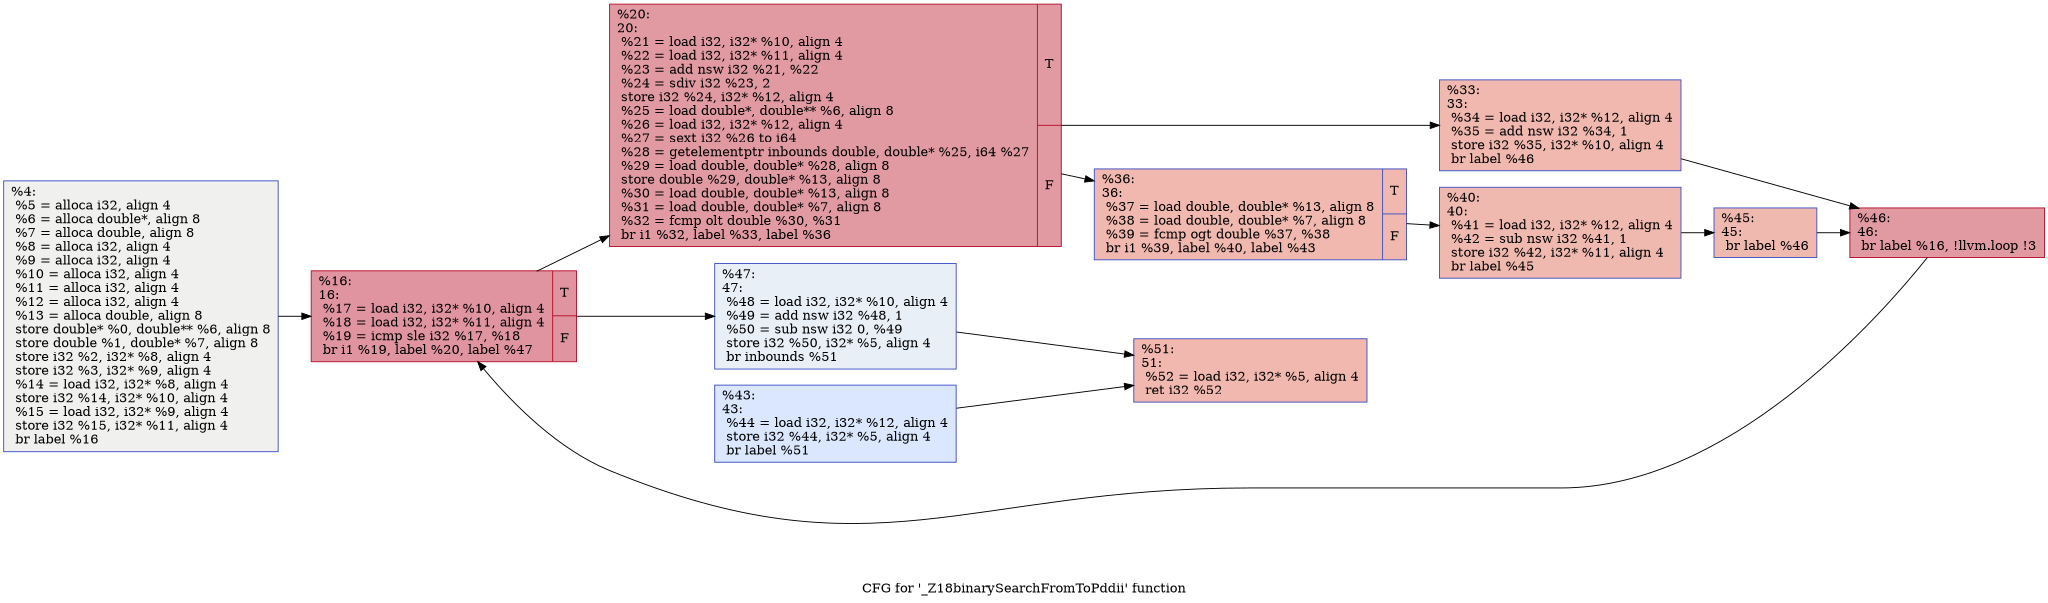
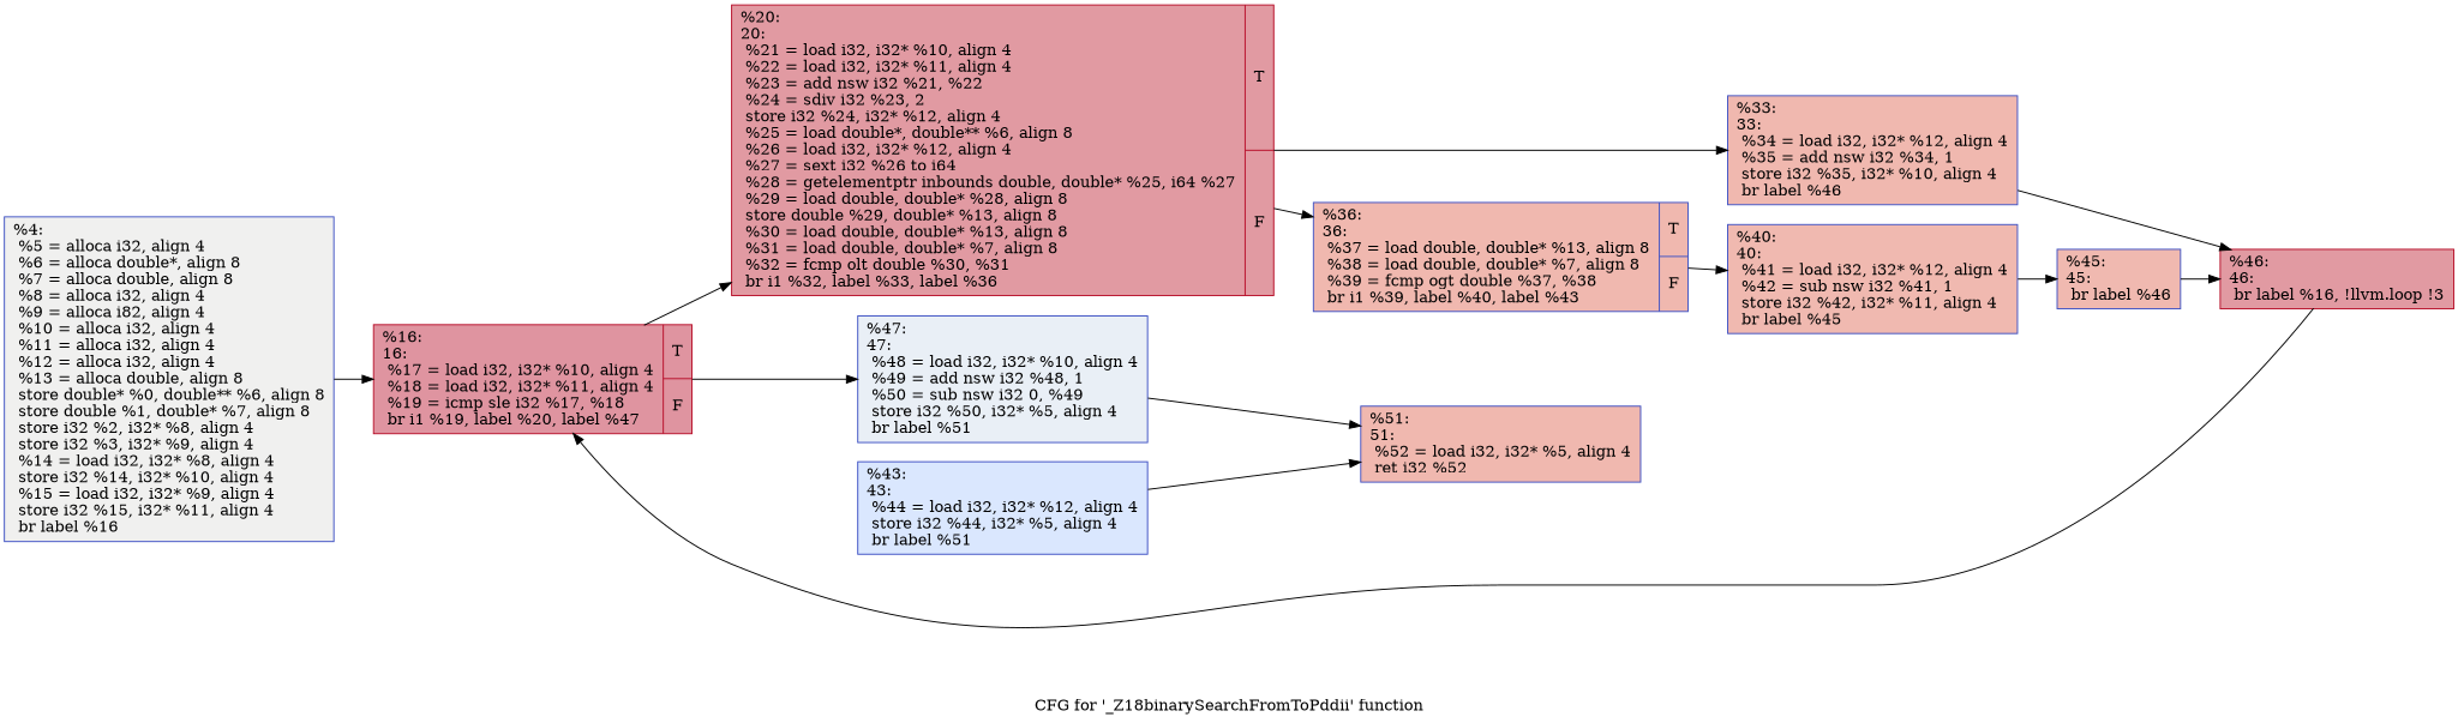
  digraph {
    label="CFG for '_Z18binarySearchFromToPddii' function"
    rankdir=LR
    node [color="#3d50c3ff" fillcolor="#dc5d4a70" shape=record style=filled]
-   n1 [fillcolor="#dedcdb70" label="{%4:\l  %5 = alloca i32, align 4\l  %6 = alloca double*, align 8\l  %7 = alloca double, align 8\l  %8 = alloca i32, align 4\l  %9 = alloca i32, align 4\l  %10 = alloca i32, align 4\l  %11 = alloca i32, align 4\l  %12 = alloca i32, align 4\l  %13 = alloca double, align 8\l  store double* %0, double** %6, align 8\l  store double %1, double* %7, align 8\l  store i32 %2, i32* %8, align 4\l  store i32 %3, i32* %9, align 4\l  %14 = load i32, i32* %8, align 4\l  store i32 %14, i32* %10, align 4\l  %15 = load i32, i32* %9, align 4\l  store i32 %15, i32* %11, align 4\l  br label %16\l}"]
+   n1 [fillcolor="#dedcdb70" label="{%4:\l  %5 = alloca i32, align 4\l  %6 = alloca double*, align 8\l  %7 = alloca double, align 8\l  %8 = alloca i32, align 4\l  %9 = alloca i82, align 4\l  %10 = alloca i32, align 4\l  %11 = alloca i32, align 4\l  %12 = alloca i32, align 4\l  %13 = alloca double, align 8\l  store double* %0, double** %6, align 8\l  store double %1, double* %7, align 8\l  store i32 %2, i32* %8, align 4\l  store i32 %3, i32* %9, align 4\l  %14 = load i32, i32* %8, align 4\l  store i32 %14, i32* %10, align 4\l  %15 = load i32, i32* %9, align 4\l  store i32 %15, i32* %11, align 4\l  br label %16\l}"]
    n2 [color="#b70d28ff" fillcolor="#b70d2870" label="{%16:\l16:                                               \l  %17 = load i32, i32* %10, align 4\l  %18 = load i32, i32* %11, align 4\l  %19 = icmp sle i32 %17, %18\l  br i1 %19, label %20, label %47\l|{<s0>T|<s1>F}}"]
    n3 [color="#b70d28ff" fillcolor="#bb1b2c70" label="{%20:\l20:                                               \l  %21 = load i32, i32* %10, align 4\l  %22 = load i32, i32* %11, align 4\l  %23 = add nsw i32 %21, %22\l  %24 = sdiv i32 %23, 2\l  store i32 %24, i32* %12, align 4\l  %25 = load double*, double** %6, align 8\l  %26 = load i32, i32* %12, align 4\l  %27 = sext i32 %26 to i64\l  %28 = getelementptr inbounds double, double* %25, i64 %27\l  %29 = load double, double* %28, align 8\l  store double %29, double* %13, align 8\l  %30 = load double, double* %13, align 8\l  %31 = load double, double* %7, align 8\l  %32 = fcmp olt double %30, %31\l  br i1 %32, label %33, label %36\l|{<s0>T|<s1>F}}"]
-   n4 [fillcolor="#cedaeb70" label="{%47:\l47:                                               \l  %48 = load i32, i32* %10, align 4\l  %49 = add nsw i32 %48, 1\l  %50 = sub nsw i32 0, %49\l  store i32 %50, i32* %5, align 4\l  br inbounds %51\l}"]
+   n4 [fillcolor="#cedaeb70" label="{%47:\l47:                                               \l  %48 = load i32, i32* %10, align 4\l  %49 = add nsw i32 %48, 1\l  %50 = sub nsw i32 0, %49\l  store i32 %50, i32* %5, align 4\l  br label %51\l}"]
    n5 [label="{%33:\l33:                                               \l  %34 = load i32, i32* %12, align 4\l  %35 = add nsw i32 %34, 1\l  store i32 %35, i32* %10, align 4\l  br label %46\l}"]
    n6 [label="{%36:\l36:                                               \l  %37 = load double, double* %13, align 8\l  %38 = load double, double* %7, align 8\l  %39 = fcmp ogt double %37, %38\l  br i1 %39, label %40, label %43\l|{<s0>T|<s1>F}}"]
    n7 [label="{%51:\l51:                                               \l  %52 = load i32, i32* %5, align 4\l  ret i32 %52\l}"]
    n8 [color="#b70d28ff" fillcolor="#bb1b2c70" label="{%46:\l46:                                               \l  br label %16, !llvm.loop !3\l}"]
    n9 [fillcolor="#de614d70" label="{%40:\l40:                                               \l  %41 = load i32, i32* %12, align 4\l  %42 = sub nsw i32 %41, 1\l  store i32 %42, i32* %11, align 4\l  br label %45\l}"]
    n10 [fillcolor="#de614d70" label="{%45:\l45:                                               \l  br label %46\l}"]
    n11 [fillcolor="#abc8fd70" label="{%43:\l43:                                               \l  %44 = load i32, i32* %12, align 4\l  store i32 %44, i32* %5, align 4\l  br label %51\l}"]
    n1 -> n2
    n2 -> n3
    n2 -> n4
    n3 -> n5
    n3 -> n6
    n4 -> n7
    n5 -> n8
    n6 -> n9
    n8 -> n2
    n9 -> n10
    n10 -> n8
    n11 -> n7
  }
